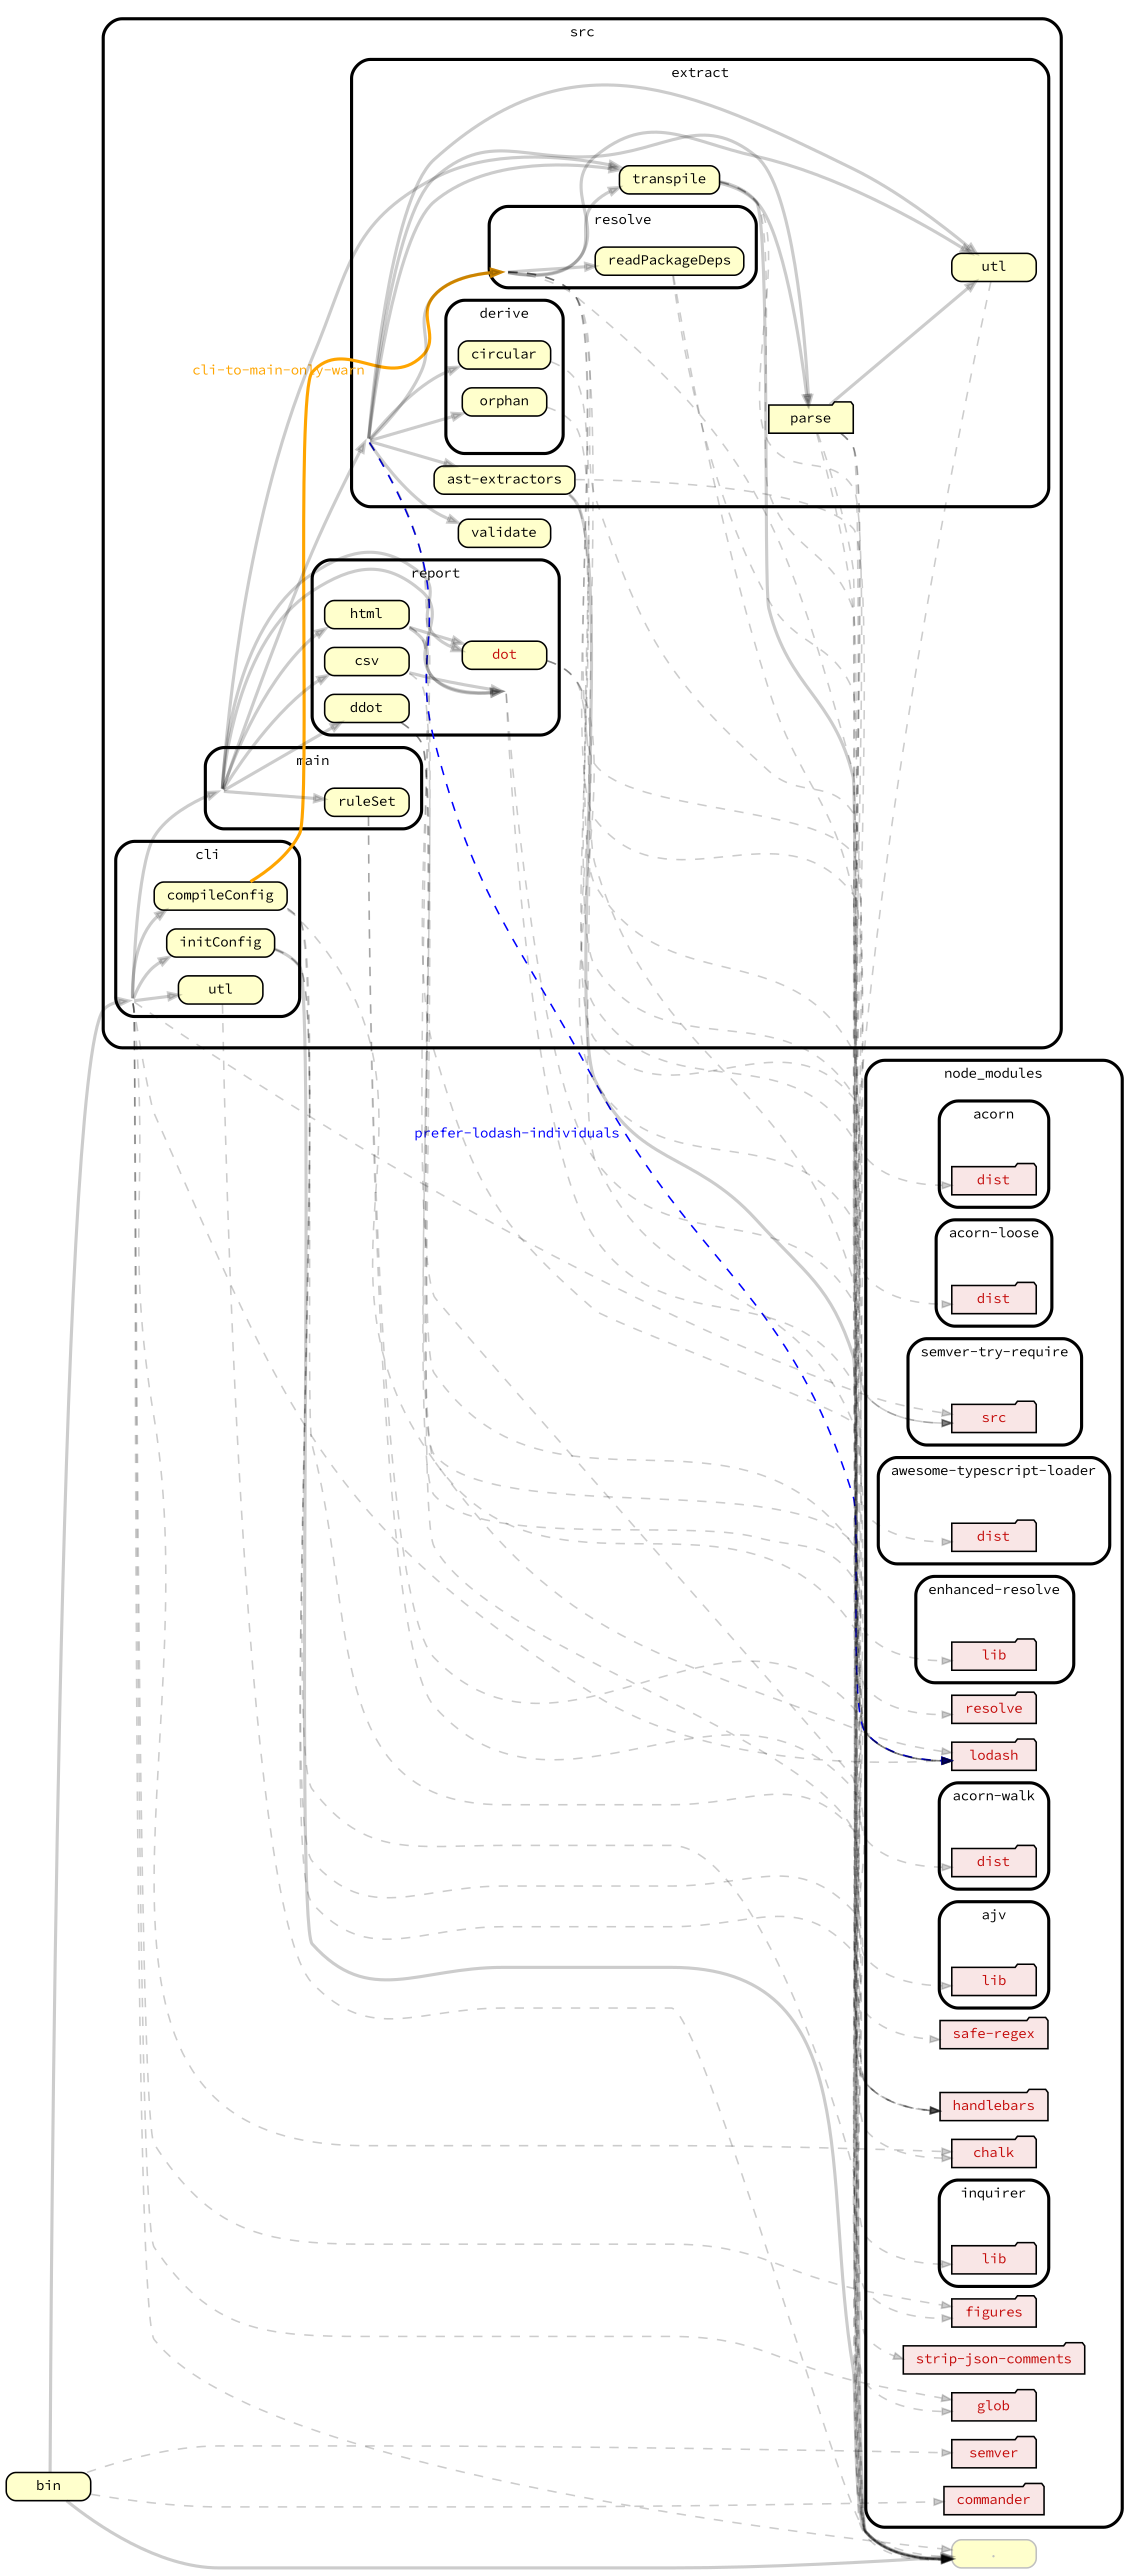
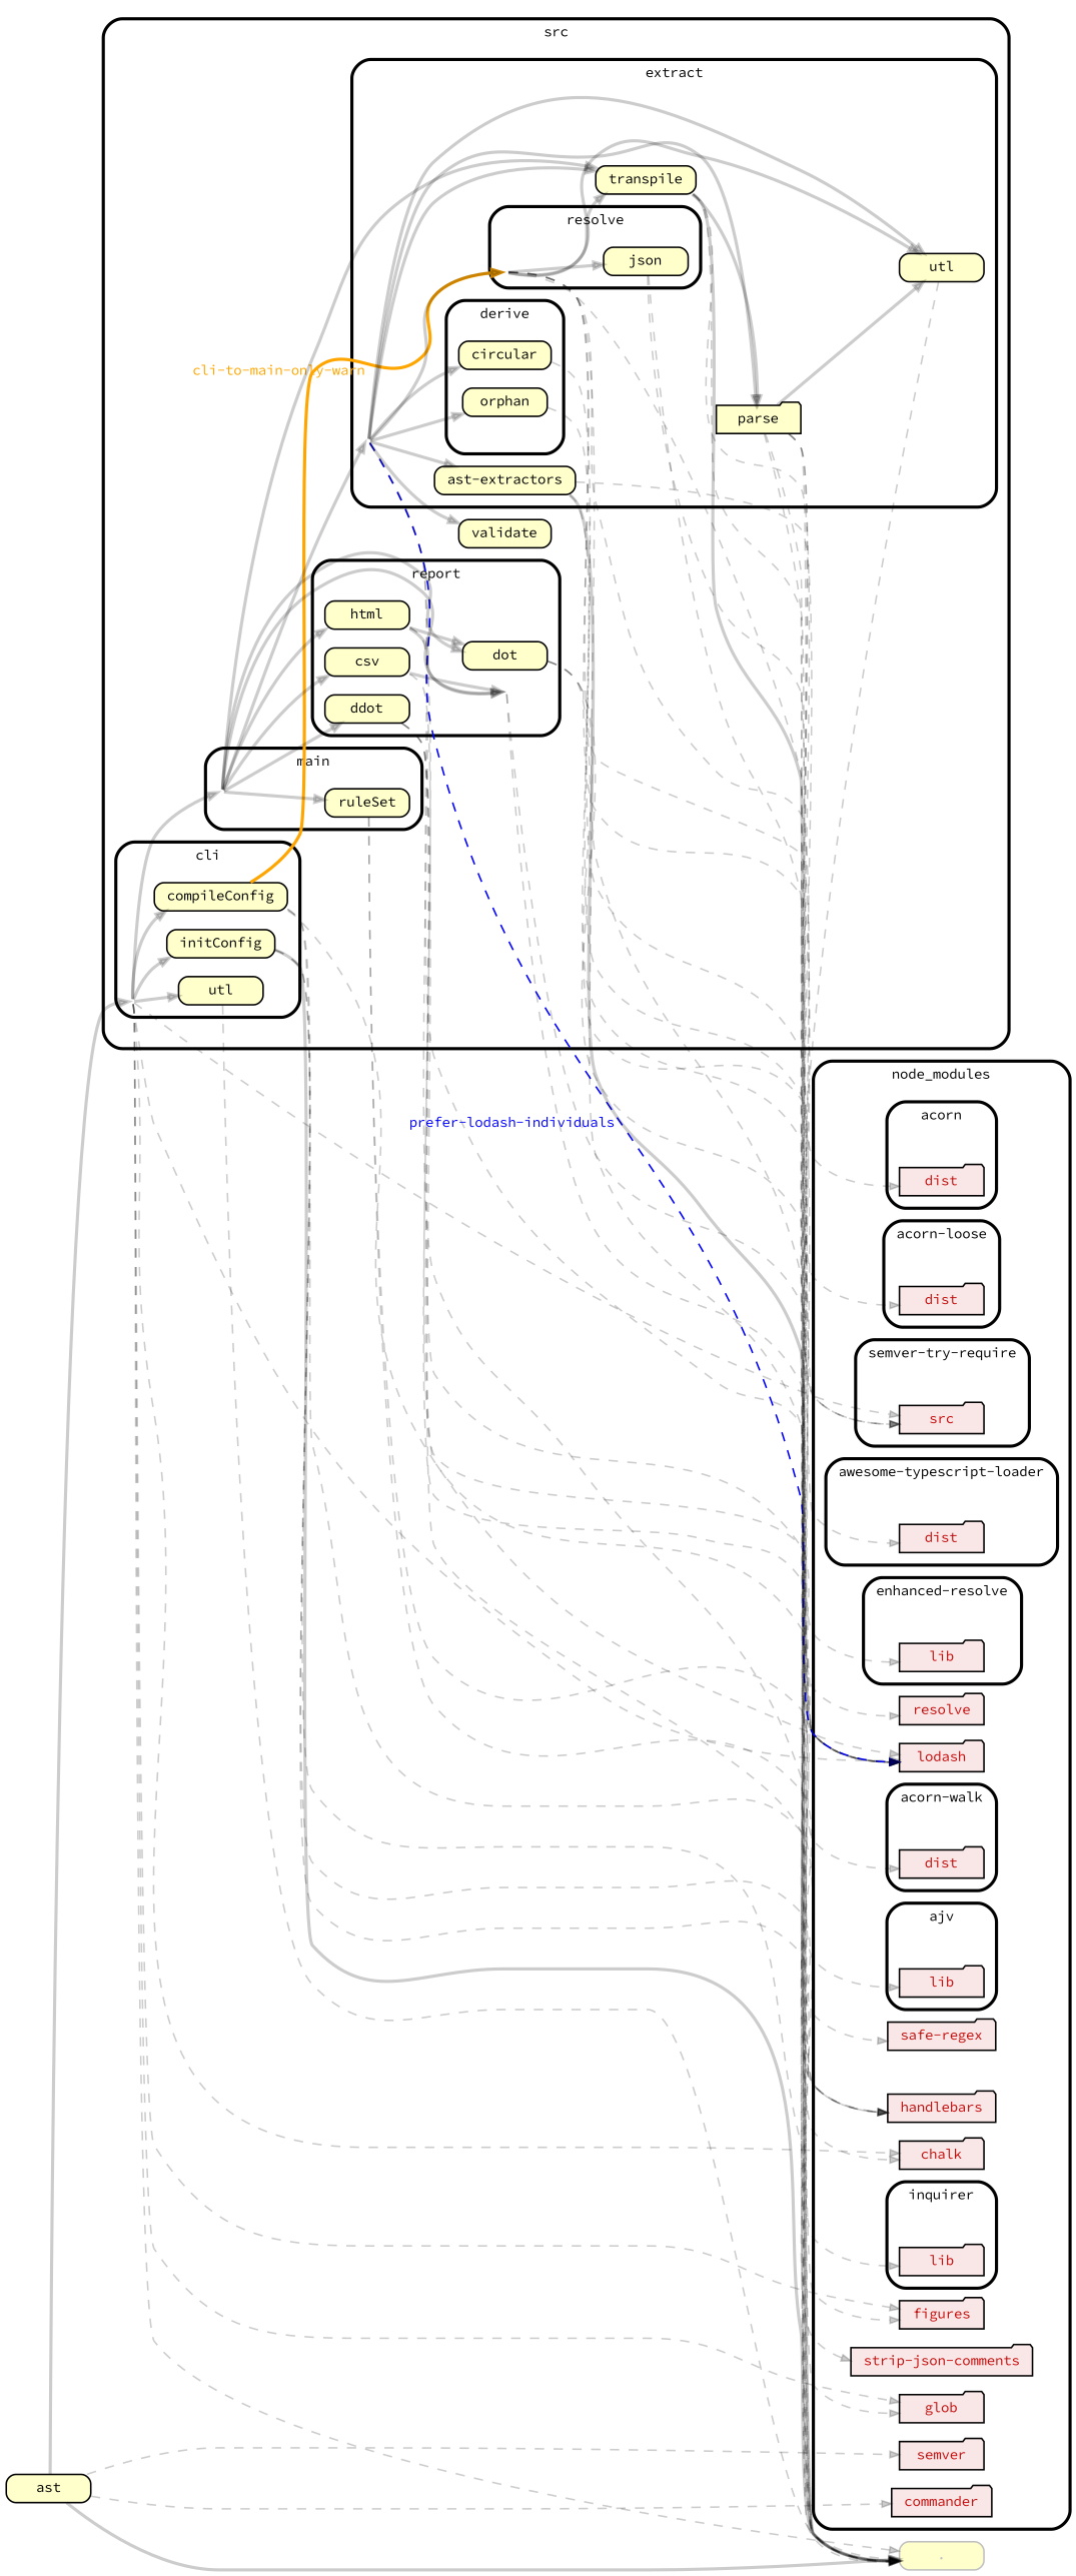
  strict digraph {
    compound=true
    fillcolor="#ffffff"
    fontname="Source Code Pro"
    fontsize=9
    nodesep=0.16
    ordering=out
    rankdir=LR
    ranksep=0.18
    splines=true
    style="rounded,bold,filled"
    node [color=black fillcolor="#ffffcc" fontcolor=black fontname="Source Code Pro" fontsize=9 shape=folder style="rounded, filled"]
    edge [arrowhead=normal arrowsize=0.6 color="#00000033" fontname="Source Code Pro" fontsize=9 penwidth=1.0 style=dashed]
    "node_modules/acorn-loose" [height=0.2 shape=point style=invis width=0.05]
    n2 [fillcolor="#c40b0a1a" fontcolor="#c40b0a" height=0.2 label=dist]
    "node_modules/acorn-walk" [height=0.2 shape=point style=invis width=0.05]
    n4 [fillcolor="#c40b0a1a" fontcolor="#c40b0a" height=0.2 label=dist]
    "node_modules/acorn" [height=0.2 shape=point style=invis width=0.05]
    n6 [fillcolor="#c40b0a1a" fontcolor="#c40b0a" height=0.2 label=dist]
    "node_modules/ajv" [height=0.2 shape=point style=invis width=0.05]
    n8 [fillcolor="#c40b0a1a" fontcolor="#c40b0a" height=0.2 label=lib]
    "node_modules/awesome-typescript-loader" [height=0.2 shape=point style=invis width=0.05]
    n10 [fillcolor="#c40b0a1a" fontcolor="#c40b0a" height=0.2 label=dist]
    "node_modules/enhanced-resolve" [height=0.2 shape=point style=invis width=0.05]
    n12 [fillcolor="#c40b0a1a" fontcolor="#c40b0a" height=0.2 label=lib]
    "node_modules/inquirer" [height=0.2 shape=point style=invis width=0.05]
    n14 [fillcolor="#c40b0a1a" fontcolor="#c40b0a" height=0.2 label=lib]
    "node_modules/semver-try-require" [height=0.2 shape=point style=invis width=0.05]
    n16 [fillcolor="#c40b0a1a" fontcolor="#c40b0a" height=0.2 label=src]
    n17 [fillcolor="#c40b0a1a" fontcolor="#c40b0a" height=0.2 label=commander]
    n18 [fillcolor="#c40b0a1a" fontcolor="#c40b0a" height=0.2 label=semver]
    node_modules [height=0.2 shape=point style=invis width=0.05]
    n20 [fillcolor="#c40b0a1a" fontcolor="#c40b0a" height=0.2 label=chalk]
    n21 [fillcolor="#c40b0a1a" fontcolor="#c40b0a" height=0.2 label=figures]
    n22 [fillcolor="#c40b0a1a" fontcolor="#c40b0a" height=0.2 label=glob]
    n23 [fillcolor="#c40b0a1a" fontcolor="#c40b0a" height=0.2 label=handlebars]
    n24 [fillcolor="#c40b0a1a" fontcolor="#c40b0a" height=0.2 label=lodash]
    n25 [fillcolor="#c40b0a1a" fontcolor="#c40b0a" height=0.2 label=resolve]
    n26 [fillcolor="#c40b0a1a" fontcolor="#c40b0a" height=0.2 label="safe-regex"]
    n27 [fillcolor="#c40b0a1a" fontcolor="#c40b0a" height=0.2 label="strip-json-comments"]
    n28 [height=0.2 label=cli shape=point style=invis width=0.05]
    n29 [height=0.2 label=initConfig shape=box]
    n30 [height=0.2 label=utl shape=box]
    n31 [height=0.2 label=compileConfig shape=box]
    n32 [height=0.2 label=circular shape=box]
    n33 [height=0.2 label=orphan shape=box]
    "src/extract/derive" [height=0.2 shape=point style=invis width=0.05]
    n35 [height=0.2 label=resolve shape=point style=invis width=0.05]
-   n36 [height=0.2 label=readPackageDeps shape=box]
+   n36 [height=0.2 label=json shape=box]
    n37 [height=0.2 label=extract shape=point style=invis width=0.05]
    n38 [height=0.2 label=utl shape=box]
    n39 [height=0.2 label="ast-extractors" shape=box]
    n40 [height=0.2 label=parse]
    n41 [height=0.2 label=transpile shape=box]
    n42 [height=0.2 label=main shape=point style=invis width=0.05]
    n43 [height=0.2 label=ruleSet shape=box]
    n44 [height=0.2 label=csv shape=box]
    n45 [height=0.2 label=ddot shape=box]
-   n46 [fontcolor="#c40b0a" height=0.2 label=dot shape=box]
+   n46 [height=0.2 label=dot shape=box]
    n47 [height=0.2 label=report shape=point style=invis width=0.05]
    n48 [height=0.2 label=html shape=box]
    src [height=0.2 shape=point style=invis width=0.05]
    n50 [height=0.2 label=validate shape=box]
    n51 [color=grey fontcolor=grey height=0.2 label="." shape=box]
-   n52 [height=0.2 label=bin shape=box]
+   n52 [height=0.2 label=ast shape=box]
    subgraph cluster_1 {
      label=node_modules
      n17
      n18
      node_modules
      n20
      n21
      n22
      n23
      n24
      n25
      n26
      n27
      subgraph cluster_2 {
        label="acorn-loose"
        "node_modules/acorn-loose"
        n2
      }
      subgraph cluster_3 {
        label="acorn-walk"
        "node_modules/acorn-walk"
        n4
      }
      subgraph cluster_4 {
        label=acorn
        "node_modules/acorn"
        n6
      }
      subgraph cluster_5 {
        label=ajv
        "node_modules/ajv"
        n8
      }
      subgraph cluster_6 {
        label="awesome-typescript-loader"
        "node_modules/awesome-typescript-loader"
        n10
      }
      subgraph cluster_7 {
        label="enhanced-resolve"
        "node_modules/enhanced-resolve"
        n12
      }
      subgraph cluster_8 {
        label=inquirer
        "node_modules/inquirer"
        n14
      }
      subgraph cluster_9 {
        label="semver-try-require"
        "node_modules/semver-try-require"
        n16
      }
    }
    subgraph cluster_10 {
      label=src
      src
      n50
      subgraph cluster_11 {
        label=cli
        n28
        n29
        n30
        n31
      }
      subgraph cluster_12 {
        label=extract
        n37
        n38
        n39
        n40
        n41
        subgraph cluster_13 {
          label=derive
          n32
          n33
          "src/extract/derive"
        }
        subgraph cluster_14 {
          label=resolve
          n35
          n36
        }
      }
      subgraph cluster_15 {
        label=main
        n42
        n43
      }
      subgraph cluster_16 {
        label=report
        n44
        n45
        n46
        n47
        n48
      }
    }
    n28 -> n16
    n28 -> n20
    n28 -> n21
    n28 -> n22
    n28 -> n24
    n28 -> n29 [penwidth=2.0 style=""]
    n28 -> n30 [penwidth=2.0 style=""]
    n28 -> n31 [penwidth=2.0 style=""]
    n28 -> n42 [penwidth=2.0 style=""]
    n28 -> n51
    n29 -> n14
    n29 -> n23
    n29 -> n51 [penwidth=2.0 style=""]
    n30 -> n51
    n31 -> n24
    n31 -> n27
    n31 -> n35 [color=orange fontcolor=orange penwidth=2.0 xlabel="cli-to-main-only-warn" style=""]
    n31 -> n51
    n32 -> n24
    n33 -> n24
    n35 -> n10
    n35 -> n12
    n35 -> n24
    n35 -> n25
    n35 -> n36 [penwidth=2.0 style=""]
    n35 -> n38 [penwidth=2.0 style=""]
    n35 -> n41 [penwidth=2.0 style=""]
    n35 -> n51
    n36 -> n24
    n36 -> n51
    n37 -> n22
    n37 -> n24 [color=blue fontcolor=blue xlabel="prefer-lodash-individuals"]
    n37 -> n32 [penwidth=2.0 style=""]
    n37 -> n33 [penwidth=2.0 style=""]
    n37 -> n35 [penwidth=2.0 style=""]
    n37 -> n38 [penwidth=2.0 style=""]
    n37 -> n39 [penwidth=2.0 style=""]
    n37 -> n40 [penwidth=2.0 style=""]
    n37 -> n41 [penwidth=2.0 style=""]
    n37 -> n50 [penwidth=2.0 style=""]
    n37 -> n51
    n38 -> n51
    n39 -> n4
    n39 -> n16
    n39 -> n51 [penwidth=2.0 style=""]
    n40 -> n2
    n40 -> n6
    n40 -> n16
    n40 -> n24
    n40 -> n38 [penwidth=2.0 style=""]
    n40 -> n51
    n41 -> n16
    n41 -> n24
    n41 -> n40 [penwidth=2.0 style=""]
    n41 -> n51 [penwidth=2.0 style=""]
    n42 -> n37 [penwidth=2.0 style=""]
    n42 -> n41 [penwidth=2.0 style=""]
    n42 -> n43 [penwidth=2.0 style=""]
    n42 -> n44 [penwidth=2.0 style=""]
    n42 -> n45 [penwidth=2.0 style=""]
    n42 -> n46 [penwidth=2.0 style=""]
    n42 -> n47 [penwidth=2.0 style=""]
    n42 -> n48 [penwidth=2.0 style=""]
    n43 -> n8
    n43 -> n26
    n44 -> n23
    n44 -> n47 [penwidth=2.0 style=""]
    n45 -> n23
    n45 -> n24
    n45 -> n51
    n46 -> n23
    n46 -> n24
    n46 -> n51
    n47 -> n20
    n47 -> n21
    n48 -> n23
    n48 -> n46 [penwidth=2.0 style=""]
    n48 -> n47 [penwidth=2.0 style=""]
    n52 -> n17
    n52 -> n18
    n52 -> n28 [penwidth=2.0 style=""]
    n52 -> n51 [penwidth=2.0 style=""]
  }
